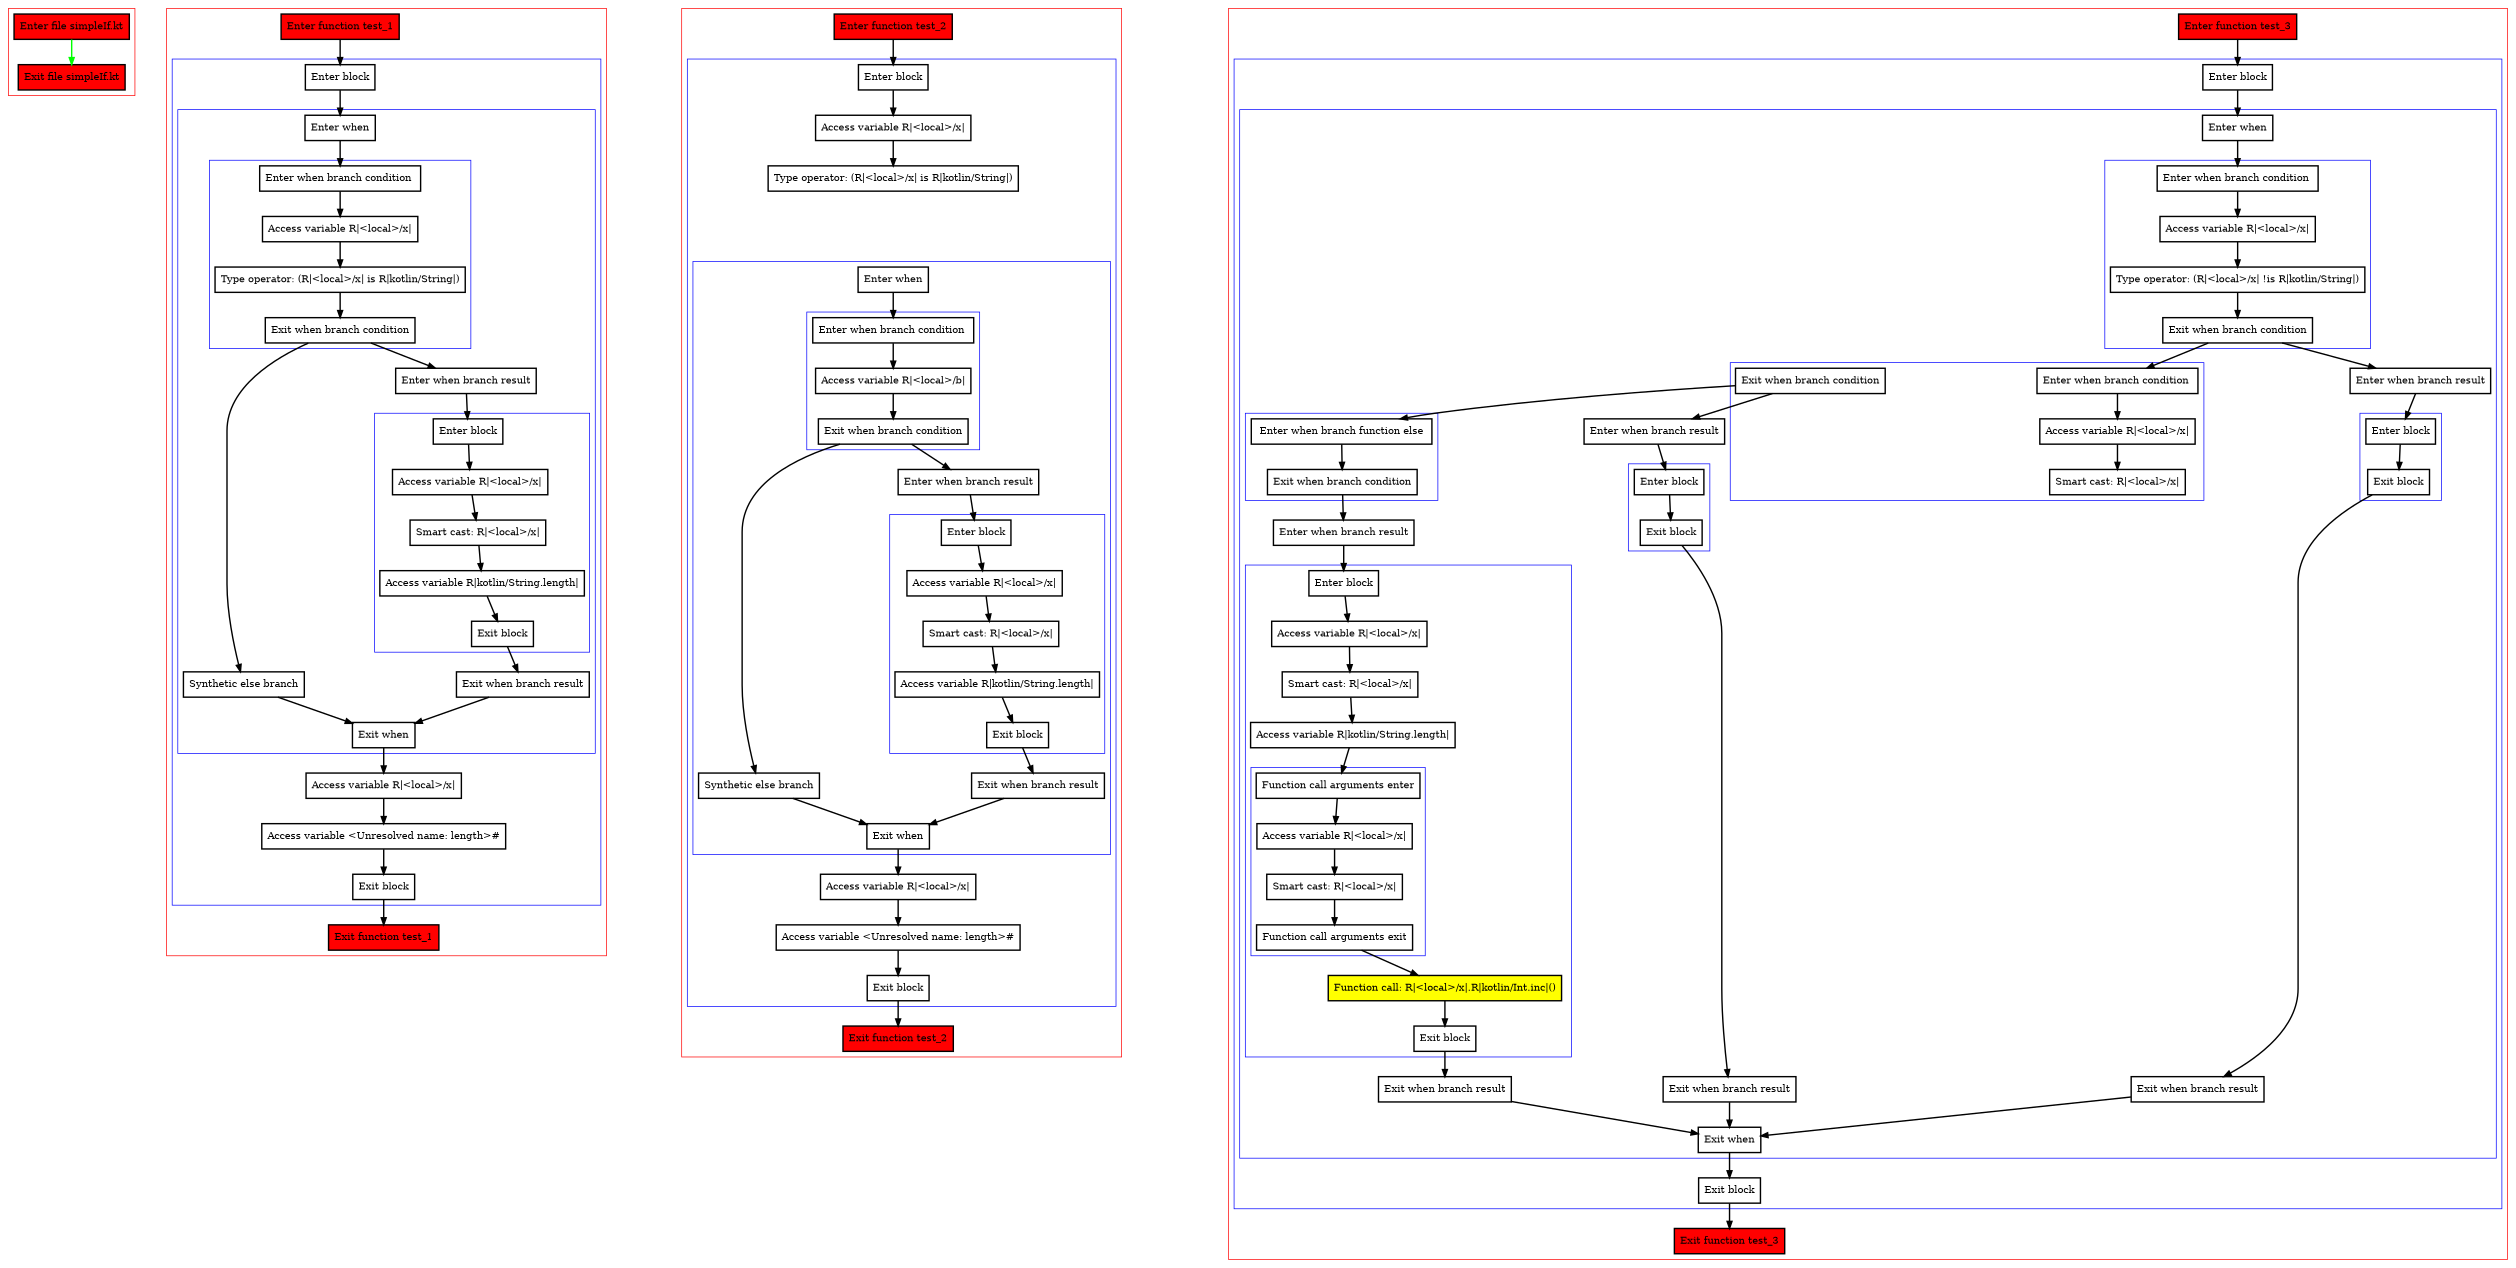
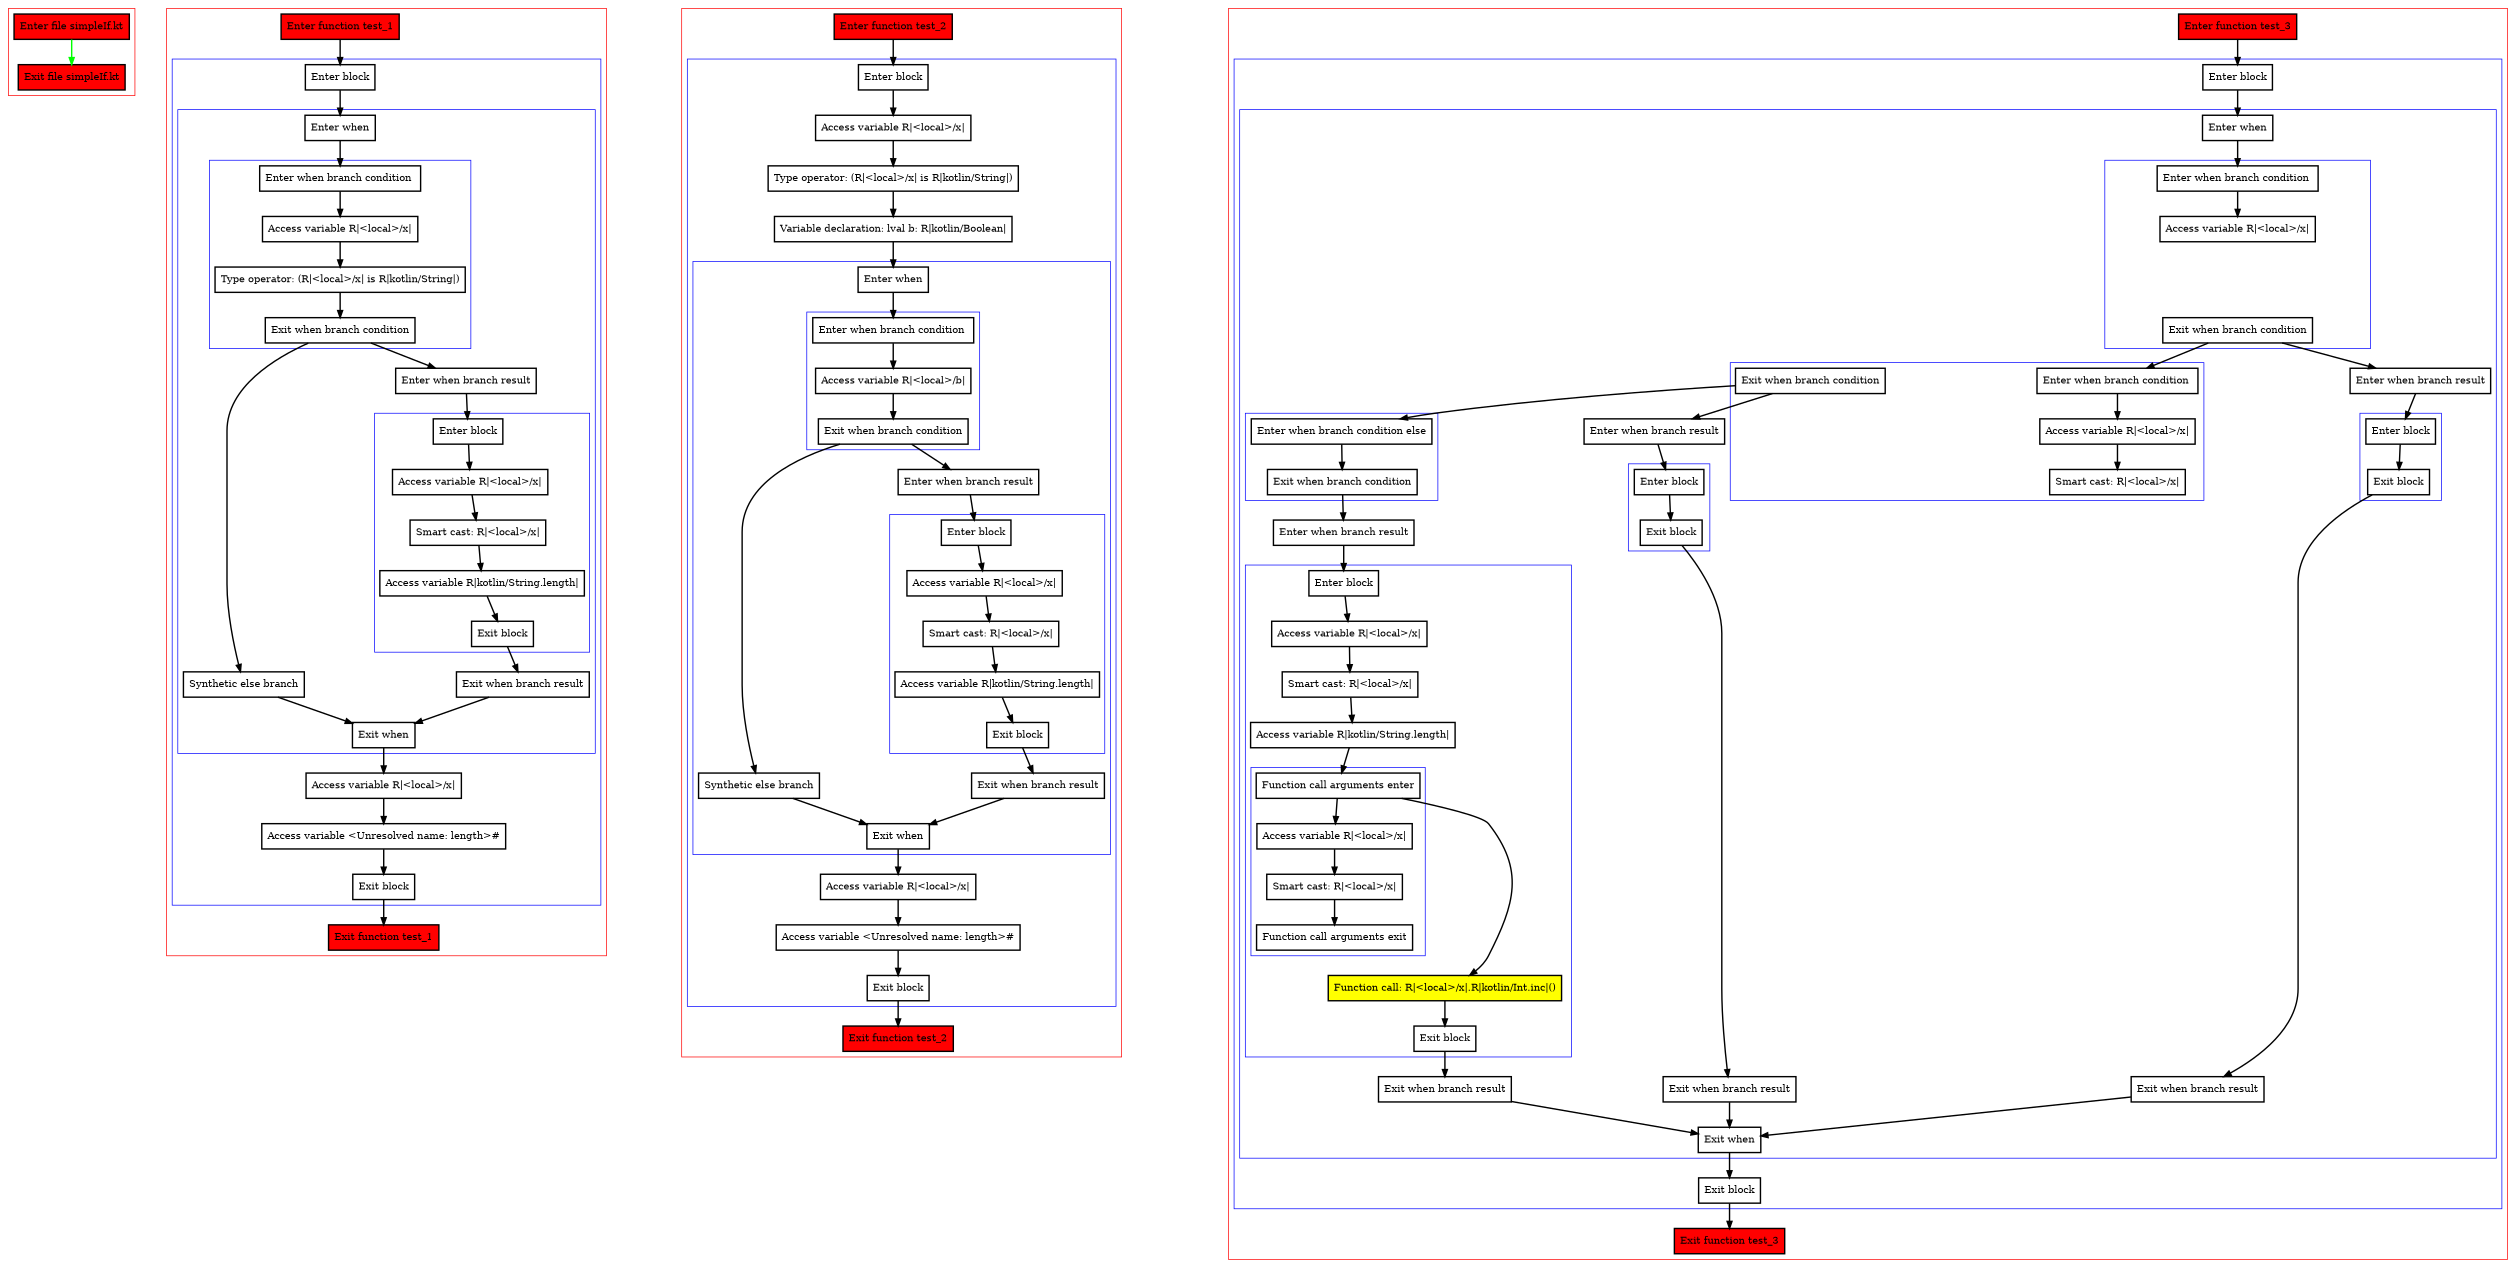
  digraph {
    nodesep=3
    node [penwidth=2 shape=box]
    edge [penwidth=2]
    n1 [fillcolor=red label="Enter file simpleIf.kt" style=filled]
    n2 [fillcolor=red label="Exit file simpleIf.kt" style=filled]
    n3 [label="Enter when branch condition "]
    n4 [label="Access variable R|<local>/x|"]
    n5 [label="Type operator: (R|<local>/x| is R|kotlin/String|)"]
    n6 [label="Exit when branch condition"]
    n7 [label="Enter block"]
    n8 [label="Access variable R|<local>/x|"]
    n9 [label="Smart cast: R|<local>/x|"]
    n10 [label="Access variable R|kotlin/String.length|"]
    n11 [label="Exit block"]
    n12 [label="Enter when"]
    n13 [label="Synthetic else branch"]
    n14 [label="Enter when branch result"]
    n15 [label="Exit when branch result"]
    n16 [label="Exit when"]
    n17 [label="Enter block"]
    n18 [label="Access variable R|<local>/x|"]
    n19 [label="Access variable <Unresolved name: length>#"]
    n20 [label="Exit block"]
    n21 [fillcolor=red label="Enter function test_1" style=filled]
    n22 [fillcolor=red label="Exit function test_1" style=filled]
    n23 [label="Enter when branch condition "]
    n24 [label="Access variable R|<local>/b|"]
    n25 [label="Exit when branch condition"]
    n26 [label="Enter block"]
    n27 [label="Access variable R|<local>/x|"]
    n28 [label="Smart cast: R|<local>/x|"]
    n29 [label="Access variable R|kotlin/String.length|"]
    n30 [label="Exit block"]
    n31 [label="Enter when"]
    n32 [label="Synthetic else branch"]
    n33 [label="Enter when branch result"]
    n34 [label="Exit when branch result"]
    n35 [label="Exit when"]
    n36 [label="Enter block"]
    n37 [label="Access variable R|<local>/x|"]
    n38 [label="Type operator: (R|<local>/x| is R|kotlin/String|)"]
+   n39 [label="Variable declaration: lval b: R|kotlin/Boolean|"]
    n40 [label="Access variable R|<local>/x|"]
    n41 [label="Access variable <Unresolved name: length>#"]
    n42 [label="Exit block"]
    n43 [fillcolor=red label="Enter function test_2" style=filled]
    n44 [fillcolor=red label="Exit function test_2" style=filled]
    n45 [label="Enter when branch condition "]
    n46 [label="Access variable R|<local>/x|"]
-   n47 [label="Type operator: (R|<local>/x| !is R|kotlin/String|)"]
    n48 [label="Exit when branch condition"]
    n49 [label="Enter when branch condition "]
    n50 [label="Access variable R|<local>/x|"]
    n51 [label="Smart cast: R|<local>/x|"]
    n52 [label="Exit when branch condition"]
-   n53 [label="Enter when branch function else"]
+   n53 [label="Enter when branch condition else"]
    n54 [label="Exit when branch condition"]
    n55 [label="Function call arguments enter"]
    n56 [label="Access variable R|<local>/x|"]
    n57 [label="Smart cast: R|<local>/x|"]
    n58 [label="Function call arguments exit"]
    n59 [label="Enter block"]
    n60 [label="Access variable R|<local>/x|"]
    n61 [label="Smart cast: R|<local>/x|"]
    n62 [label="Access variable R|kotlin/String.length|"]
    n63 [fillcolor=yellow label="Function call: R|<local>/x|.R|kotlin/Int.inc|()" style=filled]
    n64 [label="Exit block"]
    n65 [label="Enter block"]
    n66 [label="Exit block"]
    n67 [label="Enter block"]
    n68 [label="Exit block"]
    n69 [label="Enter when"]
    n70 [label="Enter when branch result"]
    n71 [label="Exit when branch result"]
    n72 [label="Enter when branch result"]
    n73 [label="Exit when branch result"]
    n74 [label="Enter when branch result"]
    n75 [label="Exit when branch result"]
    n76 [label="Exit when"]
    n77 [label="Enter block"]
    n78 [label="Exit block"]
    n79 [fillcolor=red label="Enter function test_3" style=filled]
    n80 [fillcolor=red label="Exit function test_3" style=filled]
    subgraph cluster_1 {
      color=red
      n1
      n2
    }
    subgraph cluster_2 {
      color=red
      n21
      n22
      subgraph cluster_3 {
        color=blue
        n17
        n18
        n19
        n20
        subgraph cluster_4 {
          color=blue
          n12
          n13
          n14
          n15
          n16
          subgraph cluster_5 {
            color=blue
            n3
            n4
            n5
            n6
          }
          subgraph cluster_6 {
            color=blue
            n7
            n8
            n9
            n10
            n11
          }
        }
      }
    }
    subgraph cluster_7 {
      color=red
      n43
      n44
      subgraph cluster_8 {
        color=blue
        n36
        n37
        n38
+       n39
        n40
        n41
        n42
        subgraph cluster_9 {
          color=blue
          n31
          n32
          n33
          n34
          n35
          subgraph cluster_10 {
            color=blue
            n23
            n24
            n25
          }
          subgraph cluster_11 {
            color=blue
            n26
            n27
            n28
            n29
            n30
          }
        }
      }
    }
    subgraph cluster_12 {
      color=red
      n79
      n80
      subgraph cluster_13 {
        color=blue
        n77
        n78
        subgraph cluster_14 {
          color=blue
          n69
          n70
          n71
          n72
          n73
          n74
          n75
          n76
          subgraph cluster_15 {
            color=blue
            n45
            n46
-           n47
            n48
          }
          subgraph cluster_16 {
            color=blue
            n49
            n50
            n51
            n52
          }
          subgraph cluster_17 {
            color=blue
            n53
            n54
          }
          subgraph cluster_18 {
            color=blue
            n59
            n60
            n61
            n62
            n63
            n64
            subgraph cluster_19 {
              color=blue
              n55
              n56
              n57
              n58
            }
          }
          subgraph cluster_20 {
            color=blue
            n65
            n66
          }
          subgraph cluster_21 {
            color=blue
            n67
            n68
          }
        }
      }
    }
    n1 -> n2 [color=green]
    n3 -> n4
    n4 -> n5
    n5 -> n6
    n6 -> n13
    n6 -> n14
    n7 -> n8
    n8 -> n9
    n9 -> n10
    n10 -> n11
    n11 -> n15
    n12 -> n3
    n13 -> n16
    n14 -> n7
    n15 -> n16
    n16 -> n18
    n17 -> n12
    n18 -> n19
    n19 -> n20
    n20 -> n22
    n21 -> n17
    n23 -> n24
    n24 -> n25
    n25 -> n32
    n25 -> n33
    n26 -> n27
    n27 -> n28
    n28 -> n29
    n29 -> n30
    n30 -> n34
    n31 -> n23
    n32 -> n35
    n33 -> n26
    n34 -> n35
    n35 -> n40
    n36 -> n37
    n37 -> n38
+   n38 -> n39
+   n39 -> n31
    n40 -> n41
    n41 -> n42
    n42 -> n44
    n43 -> n36
    n45 -> n46
-   n46 -> n47
-   n47 -> n48
    n48 -> n49
    n48 -> n74
    n49 -> n50
    n50 -> n51
    n52 -> n53
    n52 -> n72
    n53 -> n54
    n54 -> n70
    n55 -> n56
    n56 -> n57
    n57 -> n58
-   n58 -> n63
+   n55 -> n63
    n59 -> n60
    n60 -> n61
    n61 -> n62
    n62 -> n55
    n63 -> n64
    n64 -> n71
    n65 -> n66
    n66 -> n73
    n67 -> n68
    n68 -> n75
    n69 -> n45
    n70 -> n59
    n71 -> n76
    n72 -> n65
    n73 -> n76
    n74 -> n67
    n75 -> n76
    n76 -> n78
    n77 -> n69
    n78 -> n80
    n79 -> n77
  }
